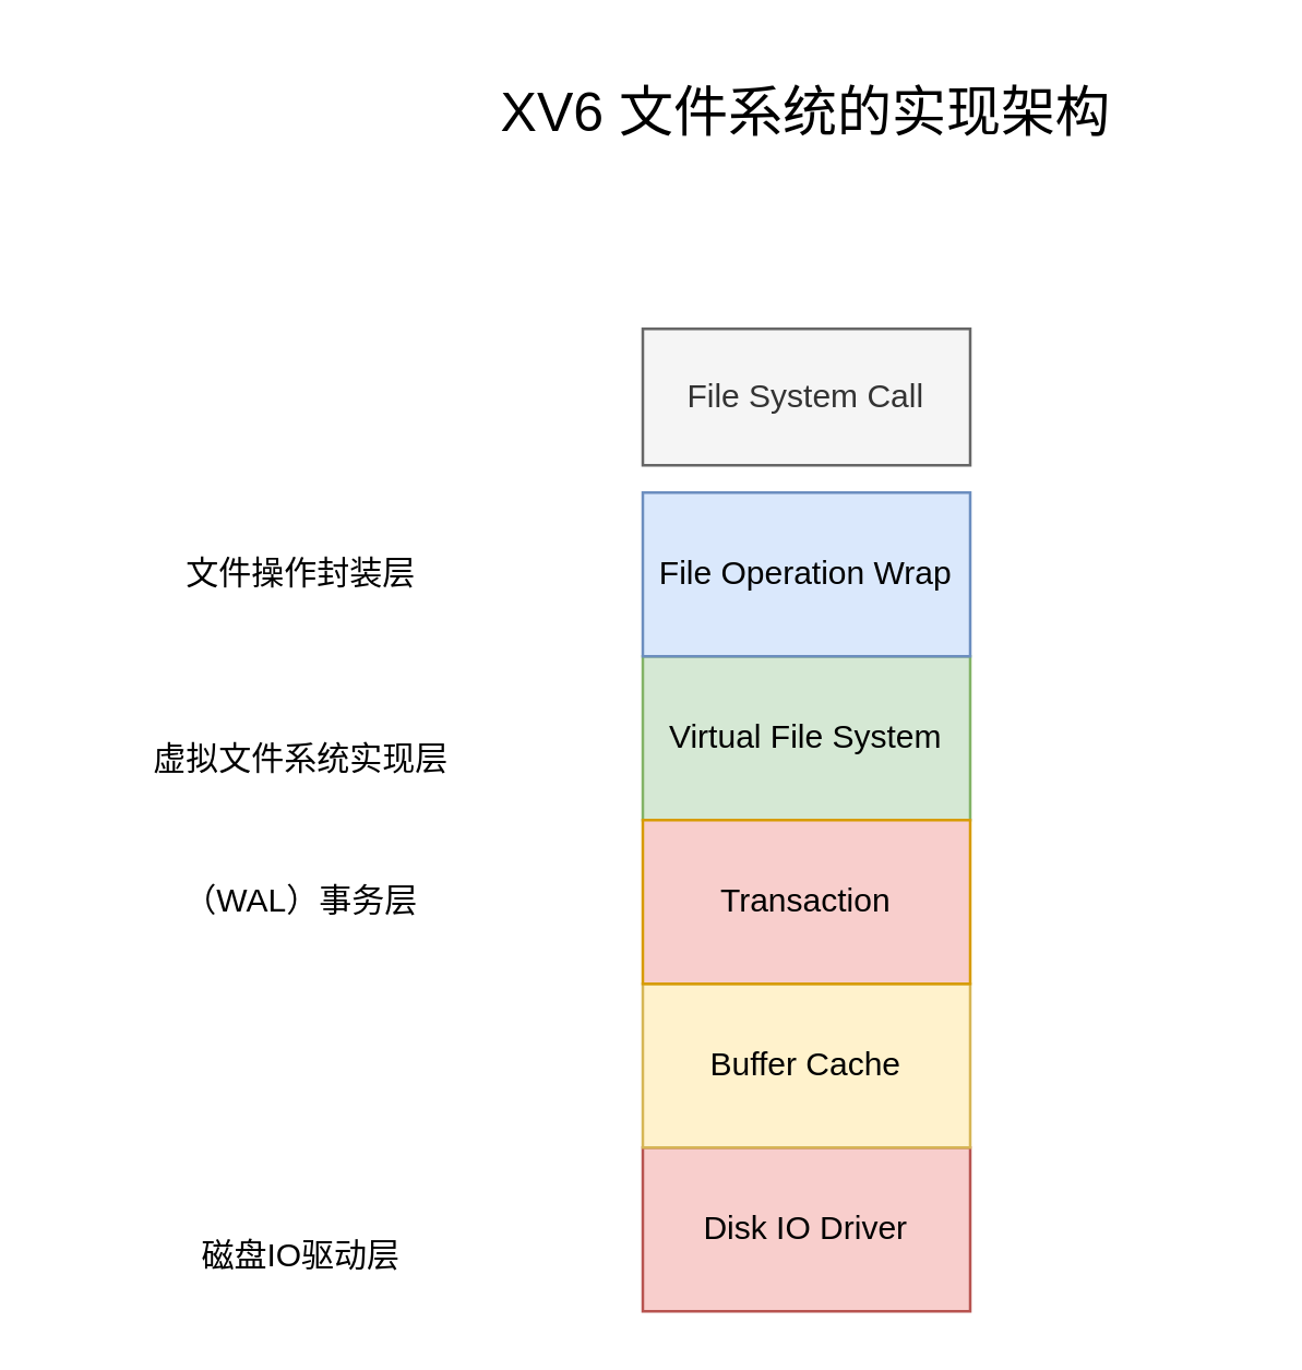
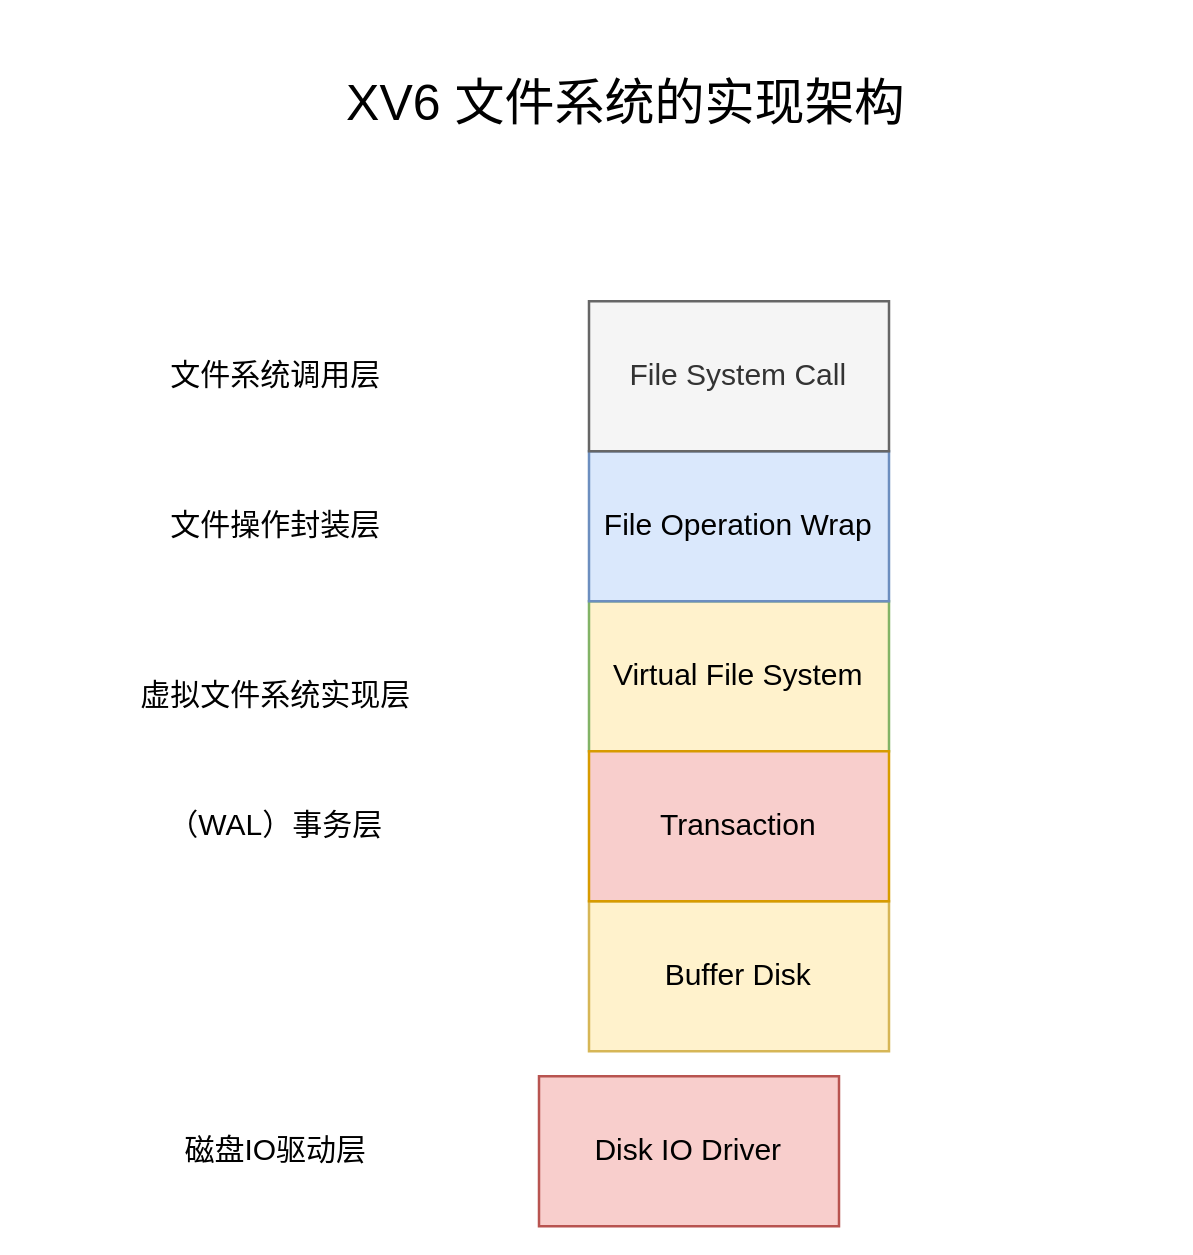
  <mxCell id="0" />
  <mxCell id="1" parent="0" />
- <mxCell id="2" value="Disk IO Driver" style="rounded=0;whiteSpace=wrap;html=1;fillColor=#f8cecc;strokeColor=#b85450;" vertex="1" parent="1"><mxGeometry x="235" y="420" width="120" height="60" as="geometry" /></mxCell>
- <mxCell id="3" value="Buffer Cache" style="rounded=0;whiteSpace=wrap;html=1;fillColor=#fff2cc;strokeColor=#d6b656;" vertex="1" parent="1"><mxGeometry x="235" y="360" width="120" height="60" as="geometry" /></mxCell>
- <mxCell id="4" value="Virtual File System" style="rounded=0;whiteSpace=wrap;html=1;fillColor=#d5e8d4;strokeColor=#82b366;" vertex="1" parent="1"><mxGeometry x="235" y="240" width="120" height="60" as="geometry" /></mxCell>
+ <mxCell id="2" value="Disk IO Driver" style="rounded=0;whiteSpace=wrap;html=1;fillColor=#f8cecc;strokeColor=#b85450;" vertex="1" parent="1"><mxGeometry x="215" y="430" width="120" height="60" as="geometry" /></mxCell>
+ <mxCell id="3" value="Buffer Disk" style="rounded=0;whiteSpace=wrap;html=1;fillColor=#fff2cc;strokeColor=#d6b656;" vertex="1" parent="1"><mxGeometry x="235" y="360" width="120" height="60" as="geometry" /></mxCell>
+ <mxCell id="4" value="Virtual File System" style="rounded=0;whiteSpace=wrap;html=1;fillColor=#fff2cc;strokeColor=#82b366;" vertex="1" parent="1"><mxGeometry x="235" y="240" width="120" height="60" as="geometry" /></mxCell>
  <mxCell id="5" value="File Operation Wrap" style="rounded=0;whiteSpace=wrap;html=1;fillColor=#dae8fc;strokeColor=#6c8ebf;" vertex="1" parent="1"><mxGeometry x="235" width="120" height="60" as="geometry" y="180" /></mxCell>
  <mxCell id="6" value="Transaction" style="rounded=0;whiteSpace=wrap;html=1;fillColor=#f8cecc;strokeColor=#d79b00;" vertex="1" parent="1"><mxGeometry x="235" y="300" width="120" height="60" as="geometry" /></mxCell>
- <mxCell id="7" value="File System Call" style="rounded=0;whiteSpace=wrap;html=1;fillColor=#f5f5f5;strokeColor=#666666;fontColor=#333333;" vertex="1" parent="1"><mxGeometry x="235" y="120" width="120" height="50" as="geometry" /></mxCell>
+ <mxCell id="7" value="File System Call" style="rounded=0;whiteSpace=wrap;html=1;fillColor=#f5f5f5;strokeColor=#666666;fontColor=#333333;" vertex="1" parent="1"><mxGeometry x="235" y="120" width="120" height="60" as="geometry" /></mxCell>
  <mxCell id="8" value="磁盘IO驱动层" style="text;html=1;align=center;verticalAlign=middle;whiteSpace=wrap;rounded=0;" vertex="1" parent="1"><mxGeometry x="65" y="445" width="90" height="30" as="geometry" /></mxCell>
  <mxCell id="9" value="（WAL）事务层" style="text;html=1;align=center;verticalAlign=middle;whiteSpace=wrap;rounded=0;" vertex="1" parent="1"><mxGeometry x="20" y="312.5" width="180" height="35" as="geometry" /></mxCell>
  <mxCell id="10" value="虚拟文件系统实现层" style="text;html=1;align=center;verticalAlign=middle;whiteSpace=wrap;rounded=0;" vertex="1" parent="1"><mxGeometry x="20" y="260" width="180" height="35" as="geometry" /></mxCell>
  <mxCell id="11" value="文件操作封装层" style="text;html=1;align=center;verticalAlign=middle;whiteSpace=wrap;rounded=0;" vertex="1" parent="1"><mxGeometry x="20" y="192.5" width="180" height="35" as="geometry" /></mxCell>
- <mxCell id="13" value="&lt;font style=&quot;font-size: 20px;&quot;&gt;XV6 文件系统的实现架构&lt;/font&gt;" style="text;html=1;align=center;verticalAlign=middle;whiteSpace=wrap;rounded=0;" vertex="1" parent="1"><mxGeometry x="135" y="20" width="320" height="40" as="geometry" /></mxCell>
+ <mxCell id="12" value="文件系统调用层" style="text;html=1;align=center;verticalAlign=middle;whiteSpace=wrap;rounded=0;" vertex="1" parent="1"><mxGeometry x="20" y="132.5" width="180" height="35" as="geometry" /></mxCell>
+ <mxCell id="13" value="&lt;font style=&quot;font-size: 20px;&quot;&gt;XV6 文件系统的实现架构&lt;/font&gt;" style="text;html=1;align=center;verticalAlign=middle;whiteSpace=wrap;rounded=0;" vertex="1" parent="1"><mxGeometry x="90" y="20" width="320" height="40" as="geometry" /></mxCell>
